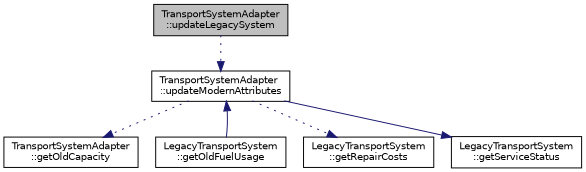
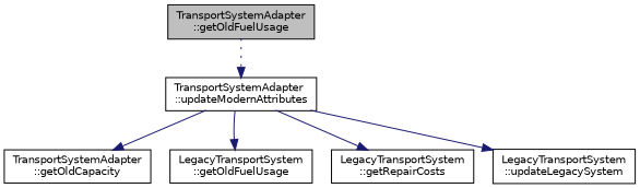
  digraph {
    rankdir=TB
    node [color=black fillcolor=white fontname=Helvetica fontsize=10 shape=record style=filled]
    edge [color=midnightblue fontname=Helvetica fontsize=10 labelfontname=Helvetica labelfontsize=10 style=dotted]
-   n1 [fillcolor=grey75 fontcolor=black height=0.2 label="TransportSystemAdapter\l::updateLegacySystem" width=0.4]
+   n1 [fillcolor=grey75 fontcolor=black height=0.2 label="TransportSystemAdapter\l::getOldFuelUsage" width=0.4]
    n2 [height=0.2 label="TransportSystemAdapter\l::updateModernAttributes" width=0.4]
    n3 [height=0.2 label="TransportSystemAdapter\l::getOldCapacity" width=0.4]
    n4 [height=0.2 label="LegacyTransportSystem\l::getOldFuelUsage" width=0.4]
    n5 [height=0.2 label="LegacyTransportSystem\l::getRepairCosts" width=0.4]
-   n6 [height=0.2 label="LegacyTransportSystem\l::getServiceStatus" width=0.4]
+   n6 [height=0.2 label="LegacyTransportSystem\l::updateLegacySystem" width=0.4]
    n1 -> n2
-   n2 -> n3
-   n4 -> n2 [style=solid]
-   n2 -> n5
+   n2 -> n3 [style=solid]
+   n2 -> n4 [style=solid]
+   n2 -> n5 [style=solid]
    n2 -> n6 [style=solid]
  }
